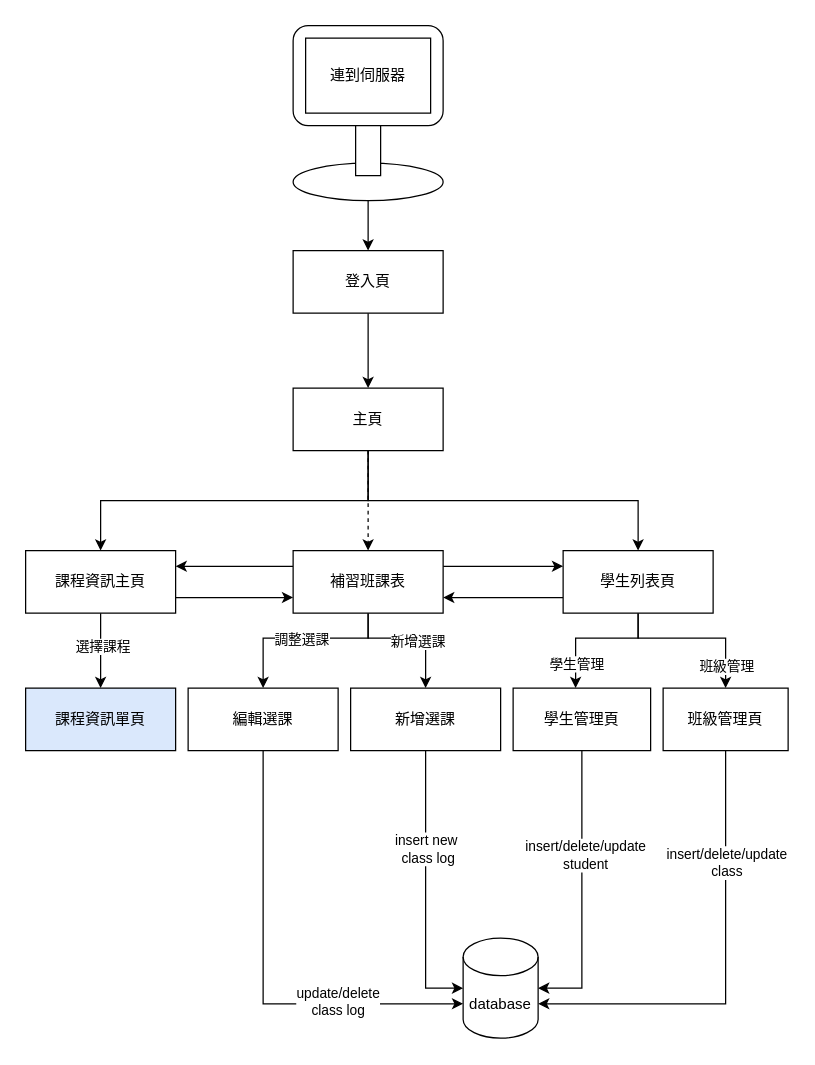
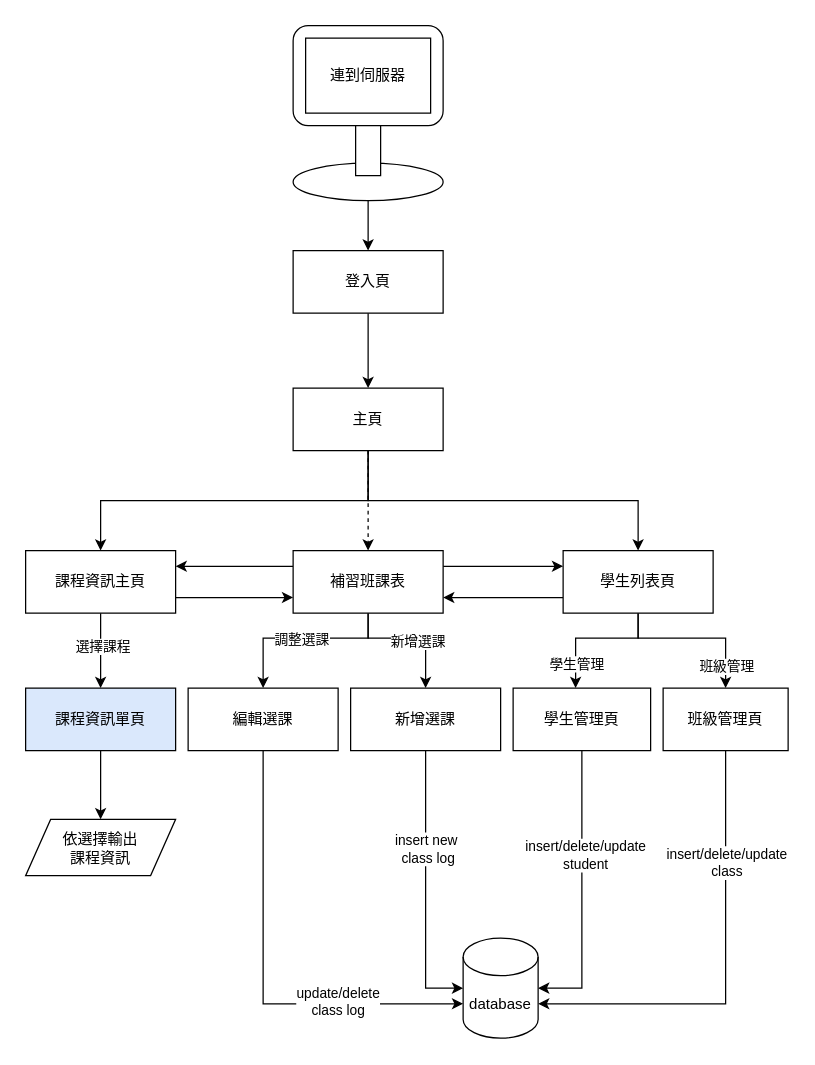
  <mxCell id="0" />
  <mxCell id="1" parent="0" />
  <mxCell id="2" style="edgeStyle=orthogonalEdgeStyle;rounded=0;orthogonalLoop=1;jettySize=auto;html=1;exitX=0.5;exitY=1;exitDx=0;exitDy=0;entryX=0.5;entryY=0;entryDx=0;entryDy=0;" edge="1" parent="1" source="3" target="46"><mxGeometry relative="1" as="geometry" /></mxCell>
  <mxCell id="3" value="登入頁" style="rounded=1;whiteSpace=wrap;html=1;arcSize=0;" vertex="1" parent="1"><mxGeometry x="234" y="200" width="120" height="50" as="geometry" /></mxCell>
  <mxCell id="4" value="" style="group" vertex="1" connectable="0" parent="1"><mxGeometry x="234" y="40" width="120" height="130" as="geometry" /></mxCell>
  <mxCell id="5" value="" style="ellipse;whiteSpace=wrap;html=1;" vertex="1" parent="4"><mxGeometry y="90" width="120" height="30" as="geometry" /></mxCell>
  <mxCell id="6" value="" style="rounded=0;whiteSpace=wrap;html=1;" vertex="1" parent="4"><mxGeometry x="50" y="50" width="20" height="50" as="geometry" /></mxCell>
  <mxCell id="7" value="" style="rounded=1;whiteSpace=wrap;html=1;" vertex="1" parent="4"><mxGeometry y="-20" width="120" height="80" as="geometry" /></mxCell>
  <mxCell id="8" value="&lt;span&gt;連到伺服器&lt;/span&gt;" style="rounded=0;whiteSpace=wrap;html=1;" vertex="1" parent="4"><mxGeometry x="10" y="-10" width="100" height="60" as="geometry" /></mxCell>
  <mxCell id="9" value="" style="edgeStyle=orthogonalEdgeStyle;rounded=0;orthogonalLoop=1;jettySize=auto;html=1;" edge="1" parent="1" source="5" target="3"><mxGeometry relative="1" as="geometry" /></mxCell>
  <mxCell id="10" style="edgeStyle=orthogonalEdgeStyle;rounded=0;orthogonalLoop=1;jettySize=auto;html=1;exitX=0;exitY=0.25;exitDx=0;exitDy=0;entryX=1;entryY=0.25;entryDx=0;entryDy=0;" edge="1" parent="1" source="16" target="20"><mxGeometry relative="1" as="geometry" /></mxCell>
  <mxCell id="11" value="" style="edgeStyle=orthogonalEdgeStyle;rounded=0;orthogonalLoop=1;jettySize=auto;html=1;exitX=1;exitY=0.25;exitDx=0;exitDy=0;entryX=0;entryY=0.25;entryDx=0;entryDy=0;" edge="1" parent="1" source="16" target="27"><mxGeometry relative="1" as="geometry" /></mxCell>
  <mxCell id="12" style="edgeStyle=orthogonalEdgeStyle;rounded=0;orthogonalLoop=1;jettySize=auto;html=1;exitX=0.5;exitY=1;exitDx=0;exitDy=0;" edge="1" parent="1" source="16" target="32"><mxGeometry relative="1" as="geometry"><mxPoint x="293.667" y="550" as="targetPoint" /><Array as="points"><mxPoint x="294" y="510" /><mxPoint x="210" y="510" /></Array></mxGeometry></mxCell>
  <mxCell id="13" value="調整選課" style="edgeLabel;html=1;align=center;verticalAlign=middle;resizable=0;points=[];" vertex="1" connectable="0" parent="12"><mxGeometry x="-0.232" relative="1" as="geometry"><mxPoint x="-19" as="offset" /></mxGeometry></mxCell>
  <mxCell id="14" style="edgeStyle=orthogonalEdgeStyle;rounded=0;orthogonalLoop=1;jettySize=auto;html=1;exitX=0.5;exitY=1;exitDx=0;exitDy=0;" edge="1" parent="1" source="16" target="41"><mxGeometry relative="1" as="geometry"><mxPoint x="350" y="550" as="targetPoint" /><Array as="points"><mxPoint x="294" y="510" /><mxPoint x="340" y="510" /></Array></mxGeometry></mxCell>
  <mxCell id="15" value="新增選課" style="edgeLabel;html=1;align=center;verticalAlign=middle;resizable=0;points=[];" vertex="1" connectable="0" parent="14"><mxGeometry x="0.122" y="-2" relative="1" as="geometry"><mxPoint as="offset" /></mxGeometry></mxCell>
  <mxCell id="16" value="補習班課表" style="rounded=1;whiteSpace=wrap;html=1;arcSize=0;" vertex="1" parent="1"><mxGeometry x="234" y="440" width="120" height="50" as="geometry" /></mxCell>
  <mxCell id="17" value="" style="edgeStyle=orthogonalEdgeStyle;rounded=0;orthogonalLoop=1;jettySize=auto;html=1;" edge="1" parent="1" source="20" target="29"><mxGeometry relative="1" as="geometry"><mxPoint x="50" y="540" as="targetPoint" /></mxGeometry></mxCell>
  <mxCell id="18" value="選擇課程" style="edgeLabel;html=1;align=center;verticalAlign=middle;resizable=0;points=[];" vertex="1" connectable="0" parent="17"><mxGeometry x="-0.141" y="1" relative="1" as="geometry"><mxPoint as="offset" /></mxGeometry></mxCell>
  <mxCell id="19" style="edgeStyle=orthogonalEdgeStyle;rounded=0;orthogonalLoop=1;jettySize=auto;html=1;exitX=1;exitY=0.75;exitDx=0;exitDy=0;entryX=0;entryY=0.75;entryDx=0;entryDy=0;" edge="1" parent="1" source="20" target="16"><mxGeometry relative="1" as="geometry" /></mxCell>
  <mxCell id="20" value="課程資訊主頁" style="rounded=1;whiteSpace=wrap;html=1;arcSize=0;" vertex="1" parent="1"><mxGeometry x="20" y="440" width="120" height="50" as="geometry" /></mxCell>
+ <mxCell id="21" value="依選擇輸出&lt;br&gt;課程資訊" style="shape=parallelogram;perimeter=parallelogramPerimeter;whiteSpace=wrap;html=1;fixedSize=1;rounded=1;arcSize=0;" vertex="1" parent="1"><mxGeometry x="20" y="655" width="120" height="45" as="geometry" /></mxCell>
  <mxCell id="22" style="edgeStyle=orthogonalEdgeStyle;rounded=0;orthogonalLoop=1;jettySize=auto;html=1;exitX=0;exitY=0.75;exitDx=0;exitDy=0;entryX=1;entryY=0.75;entryDx=0;entryDy=0;" edge="1" parent="1" source="27" target="16"><mxGeometry relative="1" as="geometry" /></mxCell>
  <mxCell id="23" value="" style="edgeStyle=orthogonalEdgeStyle;rounded=0;orthogonalLoop=1;jettySize=auto;html=1;" edge="1" parent="1" source="27" target="35"><mxGeometry relative="1" as="geometry"><Array as="points"><mxPoint x="510" y="510" /><mxPoint x="460" y="510" /></Array></mxGeometry></mxCell>
  <mxCell id="24" value="學生管理" style="edgeLabel;html=1;align=center;verticalAlign=middle;resizable=0;points=[];" vertex="1" connectable="0" parent="23"><mxGeometry x="-0.309" relative="1" as="geometry"><mxPoint x="-32" y="20" as="offset" /></mxGeometry></mxCell>
  <mxCell id="25" style="edgeStyle=orthogonalEdgeStyle;rounded=0;orthogonalLoop=1;jettySize=auto;html=1;exitX=0.5;exitY=1;exitDx=0;exitDy=0;" edge="1" parent="1" source="27" target="38"><mxGeometry relative="1" as="geometry"><mxPoint x="590" y="560" as="targetPoint" /><Array as="points"><mxPoint x="510" y="510" /><mxPoint x="580" y="510" /></Array></mxGeometry></mxCell>
  <mxCell id="26" value="班級管理" style="edgeLabel;html=1;align=center;verticalAlign=middle;resizable=0;points=[];" vertex="1" connectable="0" parent="25"><mxGeometry x="0.722" relative="1" as="geometry"><mxPoint as="offset" /></mxGeometry></mxCell>
  <mxCell id="27" value="學生列表頁" style="rounded=1;whiteSpace=wrap;html=1;arcSize=0;" vertex="1" parent="1"><mxGeometry x="450" y="440" width="120" height="50" as="geometry" /></mxCell>
+ <mxCell id="28" style="edgeStyle=orthogonalEdgeStyle;rounded=0;orthogonalLoop=1;jettySize=auto;html=1;exitX=0.5;exitY=1;exitDx=0;exitDy=0;entryX=0.5;entryY=0;entryDx=0;entryDy=0;" edge="1" parent="1" source="29" target="21"><mxGeometry relative="1" as="geometry" /></mxCell>
  <mxCell id="29" value="課程資訊單頁" style="rounded=0;whiteSpace=wrap;html=1;fillColor=#dae8fc;" vertex="1" parent="1"><mxGeometry x="20" y="550" width="120" height="50" as="geometry" /></mxCell>
  <mxCell id="30" style="edgeStyle=orthogonalEdgeStyle;rounded=0;orthogonalLoop=1;jettySize=auto;html=1;exitX=0.5;exitY=1;exitDx=0;exitDy=0;entryX=0;entryY=0;entryDx=0;entryDy=52.5;entryPerimeter=0;" edge="1" parent="1" source="32" target="42"><mxGeometry relative="1" as="geometry" /></mxCell>
  <mxCell id="31" value="update/delete &lt;br&gt;class log" style="edgeLabel;html=1;align=center;verticalAlign=middle;resizable=0;points=[];" vertex="1" connectable="0" parent="30"><mxGeometry x="0.445" y="2" relative="1" as="geometry"><mxPoint as="offset" /></mxGeometry></mxCell>
  <mxCell id="32" value="編輯選課" style="rounded=0;whiteSpace=wrap;html=1;" vertex="1" parent="1"><mxGeometry x="150" y="550" width="120" height="50" as="geometry" /></mxCell>
  <mxCell id="33" style="edgeStyle=orthogonalEdgeStyle;rounded=0;orthogonalLoop=1;jettySize=auto;html=1;exitX=0.5;exitY=1;exitDx=0;exitDy=0;entryX=1;entryY=0.5;entryDx=0;entryDy=0;entryPerimeter=0;" edge="1" parent="1" source="35" target="42"><mxGeometry relative="1" as="geometry" /></mxCell>
  <mxCell id="34" value="insert/delete/update&lt;br&gt;student" style="edgeLabel;html=1;align=center;verticalAlign=middle;resizable=0;points=[];" vertex="1" connectable="0" parent="33"><mxGeometry x="-0.259" y="2" relative="1" as="geometry"><mxPoint as="offset" /></mxGeometry></mxCell>
  <mxCell id="35" value="學生管理頁" style="rounded=1;whiteSpace=wrap;html=1;arcSize=0;" vertex="1" parent="1"><mxGeometry x="410" y="550" width="110" height="50" as="geometry" /></mxCell>
  <mxCell id="36" style="edgeStyle=orthogonalEdgeStyle;rounded=0;orthogonalLoop=1;jettySize=auto;html=1;exitX=0.5;exitY=1;exitDx=0;exitDy=0;entryX=1;entryY=0;entryDx=0;entryDy=52.5;entryPerimeter=0;" edge="1" parent="1" source="38" target="42"><mxGeometry relative="1" as="geometry" /></mxCell>
  <mxCell id="37" value="insert/delete/update&lt;br&gt;class" style="edgeLabel;html=1;align=center;verticalAlign=middle;resizable=0;points=[];" vertex="1" connectable="0" parent="36"><mxGeometry x="-0.494" relative="1" as="geometry"><mxPoint as="offset" /></mxGeometry></mxCell>
  <mxCell id="38" value="班級管理頁" style="rounded=0;whiteSpace=wrap;html=1;" vertex="1" parent="1"><mxGeometry x="530" y="550" width="100" height="50" as="geometry" /></mxCell>
  <mxCell id="39" style="edgeStyle=orthogonalEdgeStyle;rounded=0;orthogonalLoop=1;jettySize=auto;html=1;exitX=0.5;exitY=1;exitDx=0;exitDy=0;entryX=0;entryY=0.5;entryDx=0;entryDy=0;entryPerimeter=0;" edge="1" parent="1" source="41" target="42"><mxGeometry relative="1" as="geometry" /></mxCell>
  <mxCell id="40" value="insert new&amp;nbsp;&lt;br&gt;class log" style="edgeLabel;html=1;align=center;verticalAlign=middle;resizable=0;points=[];" vertex="1" connectable="0" parent="39"><mxGeometry x="-0.293" y="1" relative="1" as="geometry"><mxPoint as="offset" /></mxGeometry></mxCell>
  <mxCell id="41" value="新增選課" style="rounded=0;whiteSpace=wrap;html=1;" vertex="1" parent="1"><mxGeometry x="280" y="550" width="120" height="50" as="geometry" /></mxCell>
  <mxCell id="42" value="database" style="shape=cylinder3;whiteSpace=wrap;html=1;boundedLbl=1;backgroundOutline=1;size=15;" vertex="1" parent="1"><mxGeometry x="370" y="750" width="60" height="80" as="geometry" /></mxCell>
  <mxCell id="43" style="edgeStyle=orthogonalEdgeStyle;rounded=0;orthogonalLoop=1;jettySize=auto;html=1;exitX=0.5;exitY=1;exitDx=0;exitDy=0;entryX=0.5;entryY=0;entryDx=0;entryDy=0;dashed=1;" edge="1" parent="1" source="46" target="16"><mxGeometry relative="1" as="geometry" /></mxCell>
  <mxCell id="44" style="edgeStyle=orthogonalEdgeStyle;rounded=0;orthogonalLoop=1;jettySize=auto;html=1;exitX=0.5;exitY=1;exitDx=0;exitDy=0;entryX=0.5;entryY=0;entryDx=0;entryDy=0;" edge="1" parent="1" source="46" target="20"><mxGeometry relative="1" as="geometry" /></mxCell>
  <mxCell id="45" style="edgeStyle=orthogonalEdgeStyle;rounded=0;orthogonalLoop=1;jettySize=auto;html=1;exitX=0.5;exitY=1;exitDx=0;exitDy=0;entryX=0.5;entryY=0;entryDx=0;entryDy=0;" edge="1" parent="1" source="46" target="27"><mxGeometry relative="1" as="geometry" /></mxCell>
  <mxCell id="46" value="主頁" style="rounded=0;whiteSpace=wrap;html=1;" vertex="1" parent="1"><mxGeometry x="234" y="310" width="120" height="50" as="geometry" /></mxCell>
